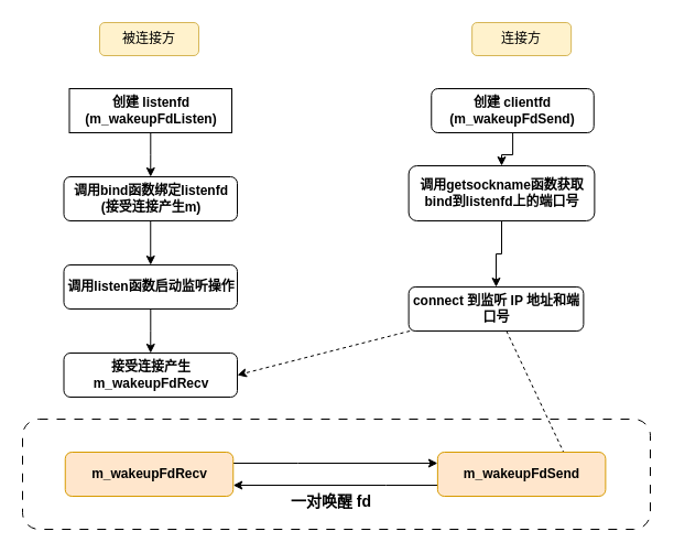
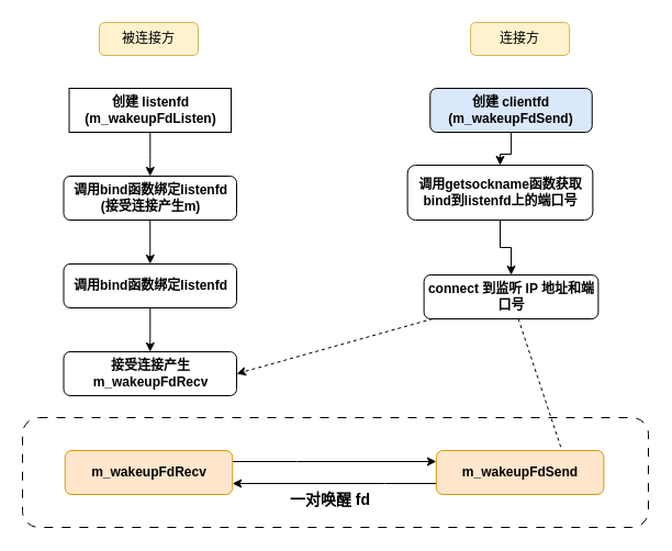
  <mxCell id="0" />
  <mxCell id="1" parent="0" />
  <mxCell id="2" value="" style="rounded=1;whiteSpace=wrap;html=1;dashed=1;dashPattern=8 8;" vertex="1" parent="1"><mxGeometry x="20" y="380" width="570" height="100" as="geometry" /></mxCell>
  <mxCell id="3" value="被连接方" style="rounded=1;whiteSpace=wrap;html=1;fillColor=#fff2cc;strokeColor=#d6b656;" vertex="1" parent="1"><mxGeometry x="90" y="20" width="90" height="30" as="geometry" /></mxCell>
  <mxCell id="4" style="edgeStyle=orthogonalEdgeStyle;rounded=0;orthogonalLoop=1;jettySize=auto;html=1;entryX=0.5;entryY=0;entryDx=0;entryDy=0;" edge="1" parent="1" source="5" target="7"><mxGeometry relative="1" as="geometry" /></mxCell>
  <mxCell id="5" value="&lt;b&gt;创建 listenfd&lt;br&gt;(m_wakeupFdListen)&lt;/b&gt;" style="whiteSpace=wrap;html=1;rounded=0;" vertex="1" parent="1"><mxGeometry x="62.5" y="80" width="147.5" height="40" as="geometry" /></mxCell>
  <mxCell id="6" style="edgeStyle=orthogonalEdgeStyle;rounded=0;orthogonalLoop=1;jettySize=auto;html=1;" edge="1" parent="1" source="7" target="9"><mxGeometry relative="1" as="geometry" /></mxCell>
  <mxCell id="7" value="&lt;b&gt;调用bind函数绑定listenfd&lt;br&gt;(接受连接产生m)&lt;br&gt;&lt;/b&gt;" style="rounded=1;whiteSpace=wrap;html=1;" vertex="1" parent="1"><mxGeometry x="57.5" y="160" width="157.5" height="40" as="geometry" /></mxCell>
  <mxCell id="8" style="edgeStyle=orthogonalEdgeStyle;rounded=0;orthogonalLoop=1;jettySize=auto;html=1;entryX=0.5;entryY=0;entryDx=0;entryDy=0;" edge="1" parent="1" source="9" target="10"><mxGeometry relative="1" as="geometry" /></mxCell>
- <mxCell id="9" value="&lt;b&gt;调用listen函数启动监听操作&lt;br&gt;&lt;/b&gt;" style="rounded=1;whiteSpace=wrap;html=1;" vertex="1" parent="1"><mxGeometry x="57.5" y="240" width="157.5" height="40" as="geometry" /></mxCell>
+ <mxCell id="9" value="&lt;b&gt;调用bind函数绑定listenfd&lt;br&gt;&lt;/b&gt;" style="rounded=1;whiteSpace=wrap;html=1;" vertex="1" parent="1"><mxGeometry x="57.5" y="240" width="157.5" height="40" as="geometry" /></mxCell>
  <mxCell id="10" value="&lt;b&gt;接受连接产生m_wakeupFdRecv&lt;br&gt;&lt;/b&gt;" style="rounded=1;whiteSpace=wrap;html=1;" vertex="1" parent="1"><mxGeometry x="57.5" y="320" width="157.5" height="40" as="geometry" /></mxCell>
  <mxCell id="11" style="edgeStyle=orthogonalEdgeStyle;rounded=0;orthogonalLoop=1;jettySize=auto;html=1;entryX=0;entryY=0.25;entryDx=0;entryDy=0;" edge="1" parent="1" source="12" target="22"><mxGeometry relative="1" as="geometry"><Array as="points"><mxPoint x="270" y="420" /><mxPoint x="270" y="420" /></Array></mxGeometry></mxCell>
  <mxCell id="12" value="&lt;b&gt;m_wakeupFdRecv&lt;br&gt;&lt;/b&gt;" style="rounded=1;whiteSpace=wrap;html=1;fillColor=#ffe6cc;strokeColor=#d79b00;" vertex="1" parent="1"><mxGeometry x="58.75" y="410" width="152.5" height="40" as="geometry" /></mxCell>
  <mxCell id="13" value="连接方" style="rounded=1;whiteSpace=wrap;html=1;fillColor=#fff2cc;strokeColor=#d6b656;" vertex="1" parent="1"><mxGeometry x="428.13" y="20" width="90" height="30" as="geometry" /></mxCell>
  <mxCell id="14" style="edgeStyle=orthogonalEdgeStyle;rounded=0;orthogonalLoop=1;jettySize=auto;html=1;entryX=0.5;entryY=0;entryDx=0;entryDy=0;" edge="1" parent="1" source="15" target="17"><mxGeometry relative="1" as="geometry" /></mxCell>
- <mxCell id="15" value="&lt;b&gt;创建 clientfd&lt;br&gt;(m_wakeupFdSend)&lt;/b&gt;" style="rounded=1;whiteSpace=wrap;html=1;" vertex="1" parent="1"><mxGeometry x="391.25" y="80" width="147.5" height="40" as="geometry" /></mxCell>
+ <mxCell id="15" value="&lt;b&gt;创建 clientfd&lt;br&gt;(m_wakeupFdSend)&lt;/b&gt;" style="rounded=1;whiteSpace=wrap;html=1;fillColor=#dae8fc;" vertex="1" parent="1"><mxGeometry x="391.25" y="80" width="147.5" height="40" as="geometry" /></mxCell>
  <mxCell id="16" style="edgeStyle=orthogonalEdgeStyle;rounded=0;orthogonalLoop=1;jettySize=auto;html=1;entryX=0.5;entryY=0;entryDx=0;entryDy=0;" edge="1" parent="1" source="17" target="20"><mxGeometry relative="1" as="geometry" /></mxCell>
  <mxCell id="17" value="&lt;b&gt;调用getsockname函数获取bind到listenfd上的端口号&lt;br&gt;&lt;/b&gt;" style="rounded=1;whiteSpace=wrap;html=1;" vertex="1" parent="1"><mxGeometry x="370.63" y="150" width="168.75" height="50" as="geometry" /></mxCell>
  <mxCell id="18" style="rounded=0;orthogonalLoop=1;jettySize=auto;html=1;entryX=0.75;entryY=0;entryDx=0;entryDy=0;endArrow=none;endFill=0;dashed=1;" edge="1" parent="1" source="20" target="22"><mxGeometry relative="1" as="geometry" /></mxCell>
  <mxCell id="19" style="rounded=0;orthogonalLoop=1;jettySize=auto;html=1;entryX=1;entryY=0.5;entryDx=0;entryDy=0;dashed=1;" edge="1" parent="1" source="20" target="10"><mxGeometry relative="1" as="geometry" /></mxCell>
- <mxCell id="20" value="&lt;b&gt;connect 到监听 IP 地址和端口号&lt;/b&gt;" style="rounded=1;whiteSpace=wrap;html=1;" vertex="1" parent="1"><mxGeometry x="370.63" y="260" width="158.75" height="40" as="geometry" /></mxCell>
+ <mxCell id="20" value="&lt;b&gt;connect 到监听 IP 地址和端口号&lt;/b&gt;" style="rounded=1;whiteSpace=wrap;html=1;" vertex="1" parent="1"><mxGeometry x="385.63" y="250" width="158.75" height="40" as="geometry" /></mxCell>
  <mxCell id="21" style="edgeStyle=orthogonalEdgeStyle;rounded=0;orthogonalLoop=1;jettySize=auto;html=1;entryX=1;entryY=0.75;entryDx=0;entryDy=0;" edge="1" parent="1" source="22" target="12"><mxGeometry relative="1" as="geometry"><Array as="points"><mxPoint x="350" y="440" /><mxPoint x="350" y="440" /></Array></mxGeometry></mxCell>
  <mxCell id="22" value="&lt;b&gt;m_wakeupFdSend&lt;br&gt;&lt;/b&gt;" style="rounded=1;whiteSpace=wrap;html=1;fillColor=#ffe6cc;strokeColor=#d79b00;" vertex="1" parent="1"><mxGeometry x="396.88" y="410" width="152.5" height="40" as="geometry" /></mxCell>
  <mxCell id="23" value="&lt;b&gt;&lt;font style=&quot;font-size: 14px;&quot;&gt;一对唤醒 fd&lt;/font&gt;&lt;/b&gt;" style="text;html=1;align=center;verticalAlign=middle;resizable=0;points=[];autosize=1;strokeColor=none;fillColor=none;" vertex="1" parent="1"><mxGeometry x="250" y="440" width="100" height="30" as="geometry" /></mxCell>
